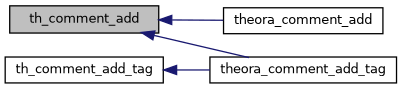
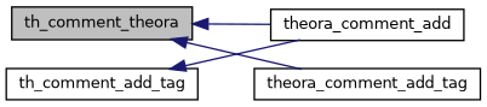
  digraph {
    rankdir=LR
    node [color=black fillcolor=white fontname=Helvetica fontsize=10 shape=record style=filled]
    edge [color=midnightblue dir=back fontname=Helvetica fontsize=10 labelfontname=Helvetica labelfontsize=10 style=solid]
-   n1 [fillcolor=grey75 fontcolor=black height=0.2 label=th_comment_add width=0.4]
+   n1 [fillcolor=grey75 fontcolor=black height=0.2 label=th_comment_theora width=0.4]
    n2 [height=0.2 label=theora_comment_add width=0.4]
    n3 [height=0.2 label=theora_comment_add_tag width=0.4]
    n4 [height=0.2 label=th_comment_add_tag width=0.4]
    n1 -> n2
    n1 -> n3
-   n4 -> n3
+   n4 -> n2
  }
